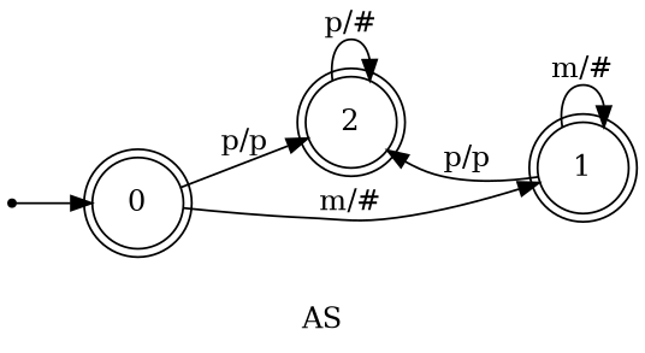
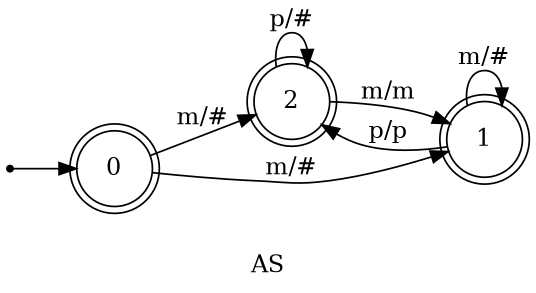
  digraph {
    label=AS
    rankdir=LR
    node [shape=doublecircle]
    init0 [shape=point]
    0
    2
    1
    init0 -> 0
-   0 -> 2 [label="p/p"]
+   0 -> 2 [label="m/#"]
    0 -> 1 [label="m/#"]
    2 -> 2 [label="p/#"]
+   2 -> 1 [label="m/m"]
    1 -> 2 [label="p/p"]
    1 -> 1 [label="m/#"]
  }
